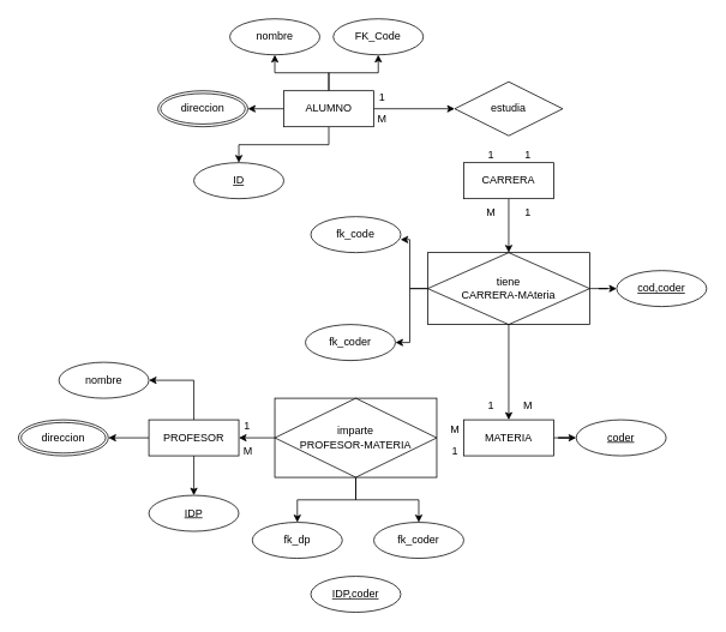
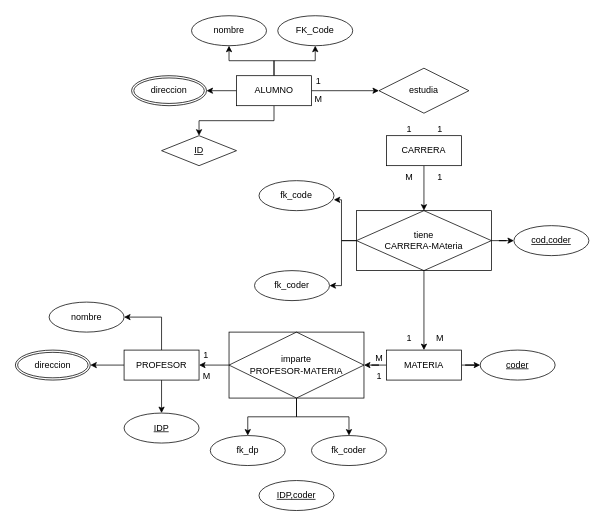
  <mxCell id="0" />
  <mxCell id="1" parent="0" />
  <mxCell id="2" style="edgeStyle=orthogonalEdgeStyle;rounded=0;orthogonalLoop=1;jettySize=auto;html=1;entryX=0.5;entryY=0;entryDx=0;entryDy=0;" parent="1" source="5" target="38" edge="1"><mxGeometry relative="1" as="geometry" /></mxCell>
  <mxCell id="3" style="edgeStyle=orthogonalEdgeStyle;rounded=0;orthogonalLoop=1;jettySize=auto;html=1;entryX=1;entryY=0.5;entryDx=0;entryDy=0;" parent="1" source="5" target="51" edge="1"><mxGeometry relative="1" as="geometry" /></mxCell>
  <mxCell id="4" style="edgeStyle=orthogonalEdgeStyle;rounded=0;orthogonalLoop=1;jettySize=auto;html=1;entryX=1;entryY=0.5;entryDx=0;entryDy=0;" parent="1" source="5" target="52" edge="1"><mxGeometry relative="1" as="geometry" /></mxCell>
  <mxCell id="5" value="PROFESOR" style="whiteSpace=wrap;html=1;align=center;" parent="1" vertex="1"><mxGeometry x="165" y="466" width="100" height="40" as="geometry" /></mxCell>
  <mxCell id="6" style="edgeStyle=orthogonalEdgeStyle;rounded=0;orthogonalLoop=1;jettySize=auto;html=1;entryX=0.5;entryY=1;entryDx=0;entryDy=0;" parent="1" source="11" target="12" edge="1"><mxGeometry relative="1" as="geometry" /></mxCell>
  <mxCell id="7" style="edgeStyle=orthogonalEdgeStyle;rounded=0;orthogonalLoop=1;jettySize=auto;html=1;entryX=0.5;entryY=1;entryDx=0;entryDy=0;" parent="1" source="11" target="13" edge="1"><mxGeometry relative="1" as="geometry" /></mxCell>
  <mxCell id="8" style="edgeStyle=orthogonalEdgeStyle;rounded=0;orthogonalLoop=1;jettySize=auto;html=1;entryX=1;entryY=0.5;entryDx=0;entryDy=0;" parent="1" source="11" target="14" edge="1"><mxGeometry relative="1" as="geometry" /></mxCell>
  <mxCell id="9" style="edgeStyle=orthogonalEdgeStyle;rounded=0;orthogonalLoop=1;jettySize=auto;html=1;entryX=0.5;entryY=0;entryDx=0;entryDy=0;" parent="1" source="11" target="15" edge="1"><mxGeometry relative="1" as="geometry" /></mxCell>
  <mxCell id="10" style="edgeStyle=orthogonalEdgeStyle;rounded=0;orthogonalLoop=1;jettySize=auto;html=1;entryX=0;entryY=0.5;entryDx=0;entryDy=0;" parent="1" source="11" target="16" edge="1"><mxGeometry relative="1" as="geometry" /></mxCell>
  <mxCell id="11" value="ALUMNO" style="whiteSpace=wrap;html=1;align=center;" parent="1" vertex="1"><mxGeometry x="315" y="100" width="100" height="40" as="geometry" /></mxCell>
  <mxCell id="12" value="FK_Code" style="ellipse;whiteSpace=wrap;html=1;align=center;" parent="1" vertex="1"><mxGeometry x="370" y="20" width="100" height="40" as="geometry" /></mxCell>
  <mxCell id="13" value="nombre" style="ellipse;whiteSpace=wrap;html=1;align=center;" parent="1" vertex="1"><mxGeometry x="255" y="20" width="100" height="40" as="geometry" /></mxCell>
  <mxCell id="14" value="direccion" style="ellipse;shape=doubleEllipse;margin=3;whiteSpace=wrap;html=1;align=center;" parent="1" vertex="1"><mxGeometry x="175" y="100" width="100" height="40" as="geometry" /></mxCell>
- <mxCell id="15" value="ID" style="ellipse;whiteSpace=wrap;html=1;align=center;fontStyle=4;" parent="1" vertex="1"><mxGeometry x="215" y="180" width="100" height="40" as="geometry" /></mxCell>
+ <mxCell id="15" value="ID" style="rhombus;whiteSpace=wrap;html=1;align=center;fontStyle=4;" parent="1" vertex="1"><mxGeometry x="215" y="180" width="100" height="40" as="geometry" /></mxCell>
  <mxCell id="16" value="estudia" style="shape=rhombus;perimeter=rhombusPerimeter;whiteSpace=wrap;html=1;align=center;" parent="1" vertex="1"><mxGeometry x="505" y="90" width="120" height="60" as="geometry" /></mxCell>
  <mxCell id="17" style="edgeStyle=orthogonalEdgeStyle;rounded=0;orthogonalLoop=1;jettySize=auto;html=1;entryX=0.5;entryY=0;entryDx=0;entryDy=0;" parent="1" source="18" target="26" edge="1"><mxGeometry relative="1" as="geometry"><mxPoint x="545" y="271" as="targetPoint" /></mxGeometry></mxCell>
  <mxCell id="18" value="CARRERA" style="whiteSpace=wrap;html=1;align=center;" parent="1" vertex="1"><mxGeometry x="515" y="180" width="100" height="40" as="geometry" /></mxCell>
  <mxCell id="19" value="1" style="text;html=1;align=center;verticalAlign=middle;resizable=0;points=[];autosize=1;strokeColor=none;fillColor=none;" parent="1" vertex="1"><mxGeometry x="571" y="156" width="30" height="30" as="geometry" /></mxCell>
  <mxCell id="20" value="1" style="text;html=1;align=center;verticalAlign=middle;resizable=0;points=[];autosize=1;strokeColor=none;fillColor=none;" parent="1" vertex="1"><mxGeometry x="530" y="157" width="30" height="30" as="geometry" /></mxCell>
  <mxCell id="21" value="1" style="text;html=1;align=center;verticalAlign=middle;resizable=0;points=[];autosize=1;strokeColor=none;fillColor=none;" parent="1" vertex="1"><mxGeometry x="409" y="93" width="30" height="30" as="geometry" /></mxCell>
  <mxCell id="22" value="M" style="text;html=1;align=center;verticalAlign=middle;resizable=0;points=[];autosize=1;strokeColor=none;fillColor=none;" parent="1" vertex="1"><mxGeometry x="409" y="117" width="30" height="30" as="geometry" /></mxCell>
  <mxCell id="23" style="edgeStyle=orthogonalEdgeStyle;rounded=0;orthogonalLoop=1;jettySize=auto;html=1;entryX=0;entryY=0.5;entryDx=0;entryDy=0;" parent="1" source="26" target="29" edge="1"><mxGeometry relative="1" as="geometry" /></mxCell>
  <mxCell id="24" style="edgeStyle=orthogonalEdgeStyle;rounded=0;orthogonalLoop=1;jettySize=auto;html=1;entryX=1;entryY=0.5;entryDx=0;entryDy=0;" parent="1" source="26" target="30" edge="1"><mxGeometry relative="1" as="geometry" /></mxCell>
  <mxCell id="25" style="edgeStyle=orthogonalEdgeStyle;rounded=0;orthogonalLoop=1;jettySize=auto;html=1;entryX=0.5;entryY=0;entryDx=0;entryDy=0;" parent="1" source="26" target="33" edge="1"><mxGeometry relative="1" as="geometry" /></mxCell>
  <mxCell id="26" value="tiene&lt;div&gt;CARRERA-MAteria&lt;/div&gt;" style="shape=associativeEntity;whiteSpace=wrap;html=1;align=center;" parent="1" vertex="1"><mxGeometry x="475" y="280" width="180" height="80" as="geometry" /></mxCell>
  <mxCell id="27" value="fk_code" style="ellipse;whiteSpace=wrap;html=1;align=center;" parent="1" vertex="1"><mxGeometry x="345" y="240" width="100" height="40" as="geometry" /></mxCell>
  <mxCell id="28" style="edgeStyle=orthogonalEdgeStyle;rounded=0;orthogonalLoop=1;jettySize=auto;html=1;entryX=0.997;entryY=0.637;entryDx=0;entryDy=0;entryPerimeter=0;" parent="1" source="26" target="27" edge="1"><mxGeometry relative="1" as="geometry" /></mxCell>
  <mxCell id="29" value="cod,coder" style="ellipse;whiteSpace=wrap;html=1;align=center;fontStyle=4;" parent="1" vertex="1"><mxGeometry x="685" y="300" width="100" height="40" as="geometry" /></mxCell>
  <mxCell id="30" value="fk_coder" style="ellipse;whiteSpace=wrap;html=1;align=center;" parent="1" vertex="1"><mxGeometry x="339" y="360" width="100" height="40" as="geometry" /></mxCell>
+ <mxCell id="31" style="edgeStyle=orthogonalEdgeStyle;rounded=0;orthogonalLoop=1;jettySize=auto;html=1;entryX=1;entryY=0.5;entryDx=0;entryDy=0;" parent="1" source="33" target="37" edge="1"><mxGeometry relative="1" as="geometry" /></mxCell>
  <mxCell id="32" style="edgeStyle=orthogonalEdgeStyle;rounded=0;orthogonalLoop=1;jettySize=auto;html=1;entryX=0;entryY=0.5;entryDx=0;entryDy=0;" parent="1" source="33" target="50" edge="1"><mxGeometry relative="1" as="geometry" /></mxCell>
  <mxCell id="33" value="MATERIA" style="whiteSpace=wrap;html=1;align=center;" parent="1" vertex="1"><mxGeometry x="515" y="466" width="100" height="40" as="geometry" /></mxCell>
  <mxCell id="34" style="edgeStyle=orthogonalEdgeStyle;rounded=0;orthogonalLoop=1;jettySize=auto;html=1;entryX=1;entryY=0.5;entryDx=0;entryDy=0;" parent="1" source="37" target="5" edge="1"><mxGeometry relative="1" as="geometry" /></mxCell>
  <mxCell id="35" style="edgeStyle=orthogonalEdgeStyle;rounded=0;orthogonalLoop=1;jettySize=auto;html=1;" parent="1" source="37" target="39" edge="1"><mxGeometry relative="1" as="geometry" /></mxCell>
  <mxCell id="36" style="edgeStyle=orthogonalEdgeStyle;rounded=0;orthogonalLoop=1;jettySize=auto;html=1;" parent="1" source="37" target="40" edge="1"><mxGeometry relative="1" as="geometry" /></mxCell>
  <mxCell id="37" value="imparte&lt;div&gt;PROFESOR-MATERIA&lt;/div&gt;" style="shape=associativeEntity;whiteSpace=wrap;html=1;align=center;" parent="1" vertex="1"><mxGeometry x="305" y="442" width="180" height="88" as="geometry" /></mxCell>
  <mxCell id="38" value="IDP" style="ellipse;whiteSpace=wrap;html=1;align=center;fontStyle=4;" parent="1" vertex="1"><mxGeometry x="165" y="550" width="100" height="40" as="geometry" /></mxCell>
  <mxCell id="39" value="fk_dp" style="ellipse;whiteSpace=wrap;html=1;align=center;" parent="1" vertex="1"><mxGeometry x="280" y="580" width="100" height="40" as="geometry" /></mxCell>
  <mxCell id="40" value="fk_coder" style="ellipse;whiteSpace=wrap;html=1;align=center;" parent="1" vertex="1"><mxGeometry x="415" y="580" width="100" height="40" as="geometry" /></mxCell>
  <mxCell id="41" value="M" style="text;html=1;align=center;verticalAlign=middle;resizable=0;points=[];autosize=1;strokeColor=none;fillColor=none;" parent="1" vertex="1"><mxGeometry x="490" y="462" width="30" height="30" as="geometry" /></mxCell>
  <mxCell id="42" value="M" style="text;html=1;align=center;verticalAlign=middle;resizable=0;points=[];autosize=1;strokeColor=none;fillColor=none;" parent="1" vertex="1"><mxGeometry x="260" y="486" width="30" height="30" as="geometry" /></mxCell>
  <mxCell id="43" value="1" style="text;html=1;align=center;verticalAlign=middle;resizable=0;points=[];autosize=1;strokeColor=none;fillColor=none;" parent="1" vertex="1"><mxGeometry x="259" y="458" width="30" height="30" as="geometry" /></mxCell>
  <mxCell id="44" value="1" style="text;html=1;align=center;verticalAlign=middle;resizable=0;points=[];autosize=1;strokeColor=none;fillColor=none;" parent="1" vertex="1"><mxGeometry x="490" y="486" width="30" height="30" as="geometry" /></mxCell>
  <mxCell id="45" value="IDP,coder" style="ellipse;whiteSpace=wrap;html=1;align=center;fontStyle=4;" parent="1" vertex="1"><mxGeometry x="345" y="640" width="100" height="40" as="geometry" /></mxCell>
  <mxCell id="46" value="M" style="text;html=1;align=center;verticalAlign=middle;resizable=0;points=[];autosize=1;strokeColor=none;fillColor=none;" parent="1" vertex="1"><mxGeometry x="571" y="436" width="30" height="30" as="geometry" /></mxCell>
  <mxCell id="47" value="1" style="text;html=1;align=center;verticalAlign=middle;resizable=0;points=[];autosize=1;strokeColor=none;fillColor=none;" parent="1" vertex="1"><mxGeometry x="530" y="436" width="30" height="30" as="geometry" /></mxCell>
  <mxCell id="48" value="M" style="text;html=1;align=center;verticalAlign=middle;resizable=0;points=[];autosize=1;strokeColor=none;fillColor=none;" parent="1" vertex="1"><mxGeometry x="530" y="220" width="30" height="30" as="geometry" /></mxCell>
  <mxCell id="49" value="1" style="text;html=1;align=center;verticalAlign=middle;resizable=0;points=[];autosize=1;strokeColor=none;fillColor=none;" parent="1" vertex="1"><mxGeometry x="571" y="220" width="30" height="30" as="geometry" /></mxCell>
  <mxCell id="50" value="coder" style="ellipse;whiteSpace=wrap;html=1;align=center;fontStyle=4;" parent="1" vertex="1"><mxGeometry x="640" y="466" width="100" height="40" as="geometry" /></mxCell>
  <mxCell id="51" value="direccion" style="ellipse;shape=doubleEllipse;margin=3;whiteSpace=wrap;html=1;align=center;" parent="1" vertex="1"><mxGeometry x="20" y="466" width="100" height="40" as="geometry" /></mxCell>
  <mxCell id="52" value="nombre" style="ellipse;whiteSpace=wrap;html=1;align=center;" parent="1" vertex="1"><mxGeometry x="65" y="402" width="100" height="40" as="geometry" /></mxCell>
